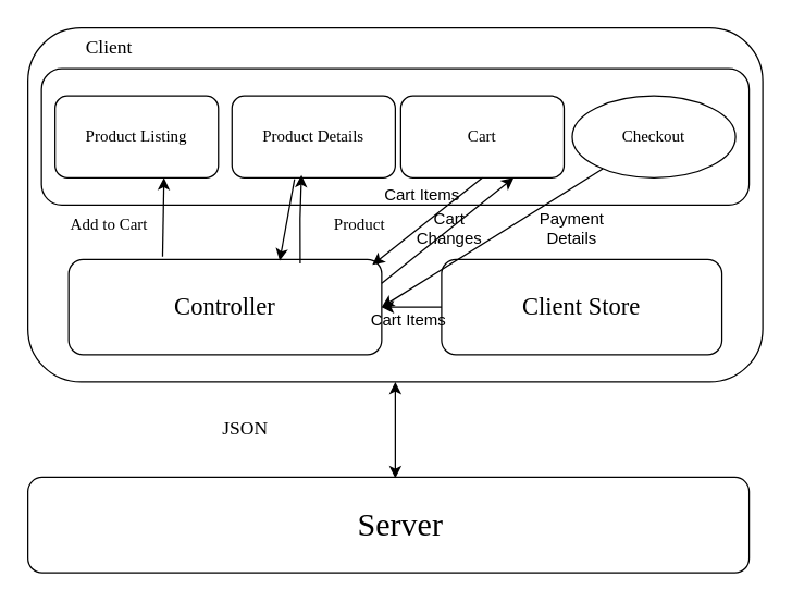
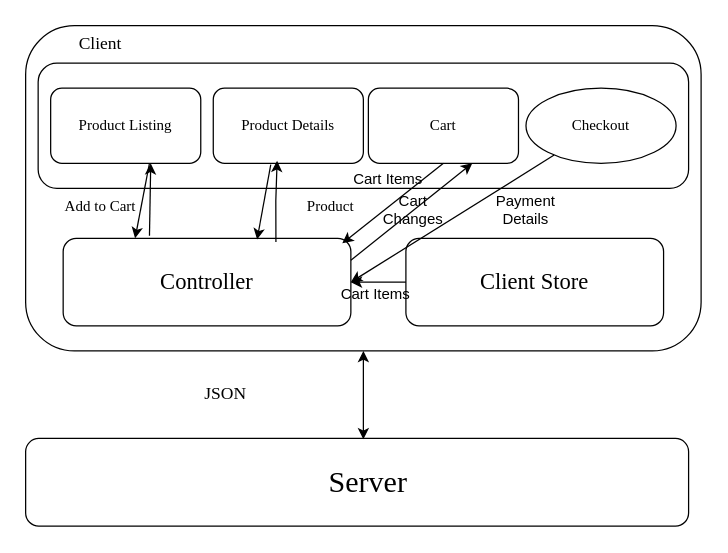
  <mxCell id="0" />
  <mxCell id="1" parent="0" />
  <mxCell id="2" value="" style="rounded=1;whiteSpace=wrap;html=1;" vertex="1" parent="1"><mxGeometry x="20" y="20" width="540" height="260" as="geometry" /></mxCell>
  <mxCell id="3" value="" style="rounded=1;whiteSpace=wrap;html=1;" vertex="1" parent="1"><mxGeometry x="30" y="50" width="520" height="100" as="geometry" /></mxCell>
  <mxCell id="4" value="" style="rounded=1;whiteSpace=wrap;html=1;" vertex="1" parent="1"><mxGeometry x="20" y="350" width="530" height="70" as="geometry" /></mxCell>
  <mxCell id="5" value="&lt;font face=&quot;Comic Sans MS&quot; style=&quot;font-size: 24px;&quot;&gt;Server&lt;/font&gt;" style="text;html=1;align=center;verticalAlign=middle;whiteSpace=wrap;rounded=0;" vertex="1" parent="1"><mxGeometry x="264" y="370" width="60" height="30" as="geometry" /></mxCell>
  <mxCell id="6" value="&lt;font face=&quot;Comic Sans MS&quot; style=&quot;font-size: 14px;&quot;&gt;JSON&lt;/font&gt;" style="text;html=1;align=center;verticalAlign=middle;whiteSpace=wrap;rounded=0;" vertex="1" parent="1"><mxGeometry x="150" y="300" width="60" height="30" as="geometry" /></mxCell>
  <mxCell id="7" value="&lt;font face=&quot;Comic Sans MS&quot; style=&quot;font-size: 18px;&quot;&gt;Controller&lt;/font&gt;" style="rounded=1;whiteSpace=wrap;html=1;" vertex="1" parent="1"><mxGeometry x="50" y="190" width="230" height="70" as="geometry" /></mxCell>
  <mxCell id="8" value="&lt;font face=&quot;Comic Sans MS&quot; style=&quot;font-size: 18px;&quot;&gt;Client Store&lt;/font&gt;" style="rounded=1;whiteSpace=wrap;html=1;" vertex="1" parent="1"><mxGeometry x="324" y="190" width="206" height="70" as="geometry" /></mxCell>
  <mxCell id="9" value="&lt;font face=&quot;Comic Sans MS&quot;&gt;Product Listing&lt;/font&gt;" style="rounded=1;whiteSpace=wrap;html=1;" vertex="1" parent="1"><mxGeometry x="40" y="70" width="120" height="60" as="geometry" /></mxCell>
  <mxCell id="10" value="&lt;font face=&quot;Comic Sans MS&quot;&gt;Checkout&lt;/font&gt;" style="ellipse;whiteSpace=wrap;html=1;" vertex="1" parent="1"><mxGeometry x="420" y="70" width="120" height="60" as="geometry" /></mxCell>
  <mxCell id="11" value="&lt;font face=&quot;Comic Sans MS&quot;&gt;Cart&lt;/font&gt;" style="rounded=1;whiteSpace=wrap;html=1;" vertex="1" parent="1"><mxGeometry x="294" y="70" width="120" height="60" as="geometry" /></mxCell>
  <mxCell id="12" value="&lt;font face=&quot;Comic Sans MS&quot;&gt;Product Details&lt;/font&gt;" style="rounded=1;whiteSpace=wrap;html=1;" vertex="1" parent="1"><mxGeometry x="170" y="70" width="120" height="60" as="geometry" /></mxCell>
  <mxCell id="13" value="" style="endArrow=classic;html=1;rounded=0;exitX=0.3;exitY=-0.029;exitDx=0;exitDy=0;exitPerimeter=0;" edge="1" parent="1" source="7"><mxGeometry width="50" height="50" relative="1" as="geometry"><mxPoint x="70" y="180" as="sourcePoint" /><mxPoint x="120" y="130" as="targetPoint" /></mxGeometry></mxCell>
+ <mxCell id="14" value="" style="endArrow=classic;html=1;rounded=0;exitX=0.658;exitY=1;exitDx=0;exitDy=0;exitPerimeter=0;entryX=0.25;entryY=0;entryDx=0;entryDy=0;" edge="1" parent="1" source="9" target="7"><mxGeometry width="50" height="50" relative="1" as="geometry"><mxPoint x="70" y="190" as="sourcePoint" /><mxPoint x="80" y="189" as="targetPoint" /></mxGeometry></mxCell>
  <mxCell id="15" value="&lt;font face=&quot;Comic Sans MS&quot;&gt;Add to Cart&lt;/font&gt;" style="text;html=1;align=center;verticalAlign=middle;whiteSpace=wrap;rounded=0;" vertex="1" parent="1"><mxGeometry x="50" y="150" width="60" height="30" as="geometry" /></mxCell>
  <mxCell id="16" value="&lt;font face=&quot;Comic Sans MS&quot;&gt;Product&lt;/font&gt;" style="text;html=1;align=center;verticalAlign=middle;whiteSpace=wrap;rounded=0;" vertex="1" parent="1"><mxGeometry x="234" y="150" width="60" height="30" as="geometry" /></mxCell>
  <mxCell id="17" value="" style="endArrow=classic;html=1;rounded=0;exitX=0.783;exitY=0.043;exitDx=0;exitDy=0;exitPerimeter=0;entryX=0.592;entryY=0.967;entryDx=0;entryDy=0;entryPerimeter=0;" edge="1" parent="1"><mxGeometry width="50" height="50" relative="1" as="geometry"><mxPoint x="220.09" y="193.01" as="sourcePoint" /><mxPoint x="221.04" y="128.02" as="targetPoint" /><Array as="points"><mxPoint x="220" y="160" /></Array></mxGeometry></mxCell>
  <mxCell id="18" value="" style="endArrow=classic;html=1;rounded=0;exitX=0.383;exitY=1.017;exitDx=0;exitDy=0;exitPerimeter=0;entryX=0.674;entryY=0.014;entryDx=0;entryDy=0;entryPerimeter=0;" edge="1" parent="1" source="12" target="7"><mxGeometry width="50" height="50" relative="1" as="geometry"><mxPoint x="260" y="290" as="sourcePoint" /><mxPoint x="310" y="240" as="targetPoint" /></mxGeometry></mxCell>
  <mxCell id="19" value="" style="endArrow=classic;html=1;rounded=0;entryX=0.97;entryY=0.057;entryDx=0;entryDy=0;entryPerimeter=0;exitX=0.5;exitY=1;exitDx=0;exitDy=0;" edge="1" parent="1" source="11" target="7"><mxGeometry width="50" height="50" relative="1" as="geometry"><mxPoint x="350.2" y="136.5" as="sourcePoint" /><mxPoint x="349.496" y="193.49" as="targetPoint" /></mxGeometry></mxCell>
  <mxCell id="20" value="" style="endArrow=classic;html=1;entryX=0.692;entryY=1;entryDx=0;entryDy=0;entryPerimeter=0;exitX=1;exitY=0.25;exitDx=0;exitDy=0;" edge="1" parent="1" source="7" target="11"><mxGeometry width="50" height="50" relative="1" as="geometry"><mxPoint x="361.5" y="190" as="sourcePoint" /><mxPoint x="360" y="128.02" as="targetPoint" /></mxGeometry></mxCell>
  <mxCell id="21" value="" style="endArrow=classic;html=1;entryX=1;entryY=0.5;entryDx=0;entryDy=0;" edge="1" parent="1" source="10" target="7"><mxGeometry width="50" height="50" relative="1" as="geometry"><mxPoint x="480" y="180" as="sourcePoint" /><mxPoint x="480" y="190" as="targetPoint" /></mxGeometry></mxCell>
  <mxCell id="22" value="Cart Items&lt;div&gt;&lt;br&gt;&lt;/div&gt;" style="text;html=1;align=center;verticalAlign=middle;whiteSpace=wrap;rounded=0;" vertex="1" parent="1"><mxGeometry x="280" y="135" width="60" height="30" as="geometry" /></mxCell>
  <mxCell id="23" value="Cart Changes&lt;div&gt;&lt;br&gt;&lt;/div&gt;" style="text;html=1;align=center;verticalAlign=middle;whiteSpace=wrap;rounded=0;" vertex="1" parent="1"><mxGeometry x="300" y="160" width="60" height="30" as="geometry" /></mxCell>
  <mxCell id="24" value="Payment Details&lt;div&gt;&lt;br&gt;&lt;/div&gt;" style="text;html=1;align=center;verticalAlign=middle;whiteSpace=wrap;rounded=0;" vertex="1" parent="1"><mxGeometry x="390" y="160" width="60" height="30" as="geometry" /></mxCell>
  <mxCell id="25" value="" style="endArrow=classic;html=1;rounded=0;" edge="1" parent="1" source="8"><mxGeometry width="50" height="50" relative="1" as="geometry"><mxPoint x="253.289" y="275" as="sourcePoint" /><mxPoint x="280" y="225" as="targetPoint" /></mxGeometry></mxCell>
  <mxCell id="26" value="Cart Items" style="text;html=1;align=center;verticalAlign=middle;whiteSpace=wrap;rounded=0;" vertex="1" parent="1"><mxGeometry x="270" y="220" width="60" height="30" as="geometry" /></mxCell>
  <mxCell id="27" value="" style="endArrow=classic;startArrow=classic;html=1;rounded=0;" edge="1" parent="1" source="2"><mxGeometry width="50" height="50" relative="1" as="geometry"><mxPoint x="290" y="330" as="sourcePoint" /><mxPoint x="290" y="350.711" as="targetPoint" /></mxGeometry></mxCell>
  <mxCell id="28" value="&lt;font style=&quot;font-size: 14px;&quot; face=&quot;Comic Sans MS&quot;&gt;Client&lt;/font&gt;" style="text;html=1;align=center;verticalAlign=middle;whiteSpace=wrap;rounded=0;" vertex="1" parent="1"><mxGeometry x="50" y="20" width="60" height="30" as="geometry" /></mxCell>
